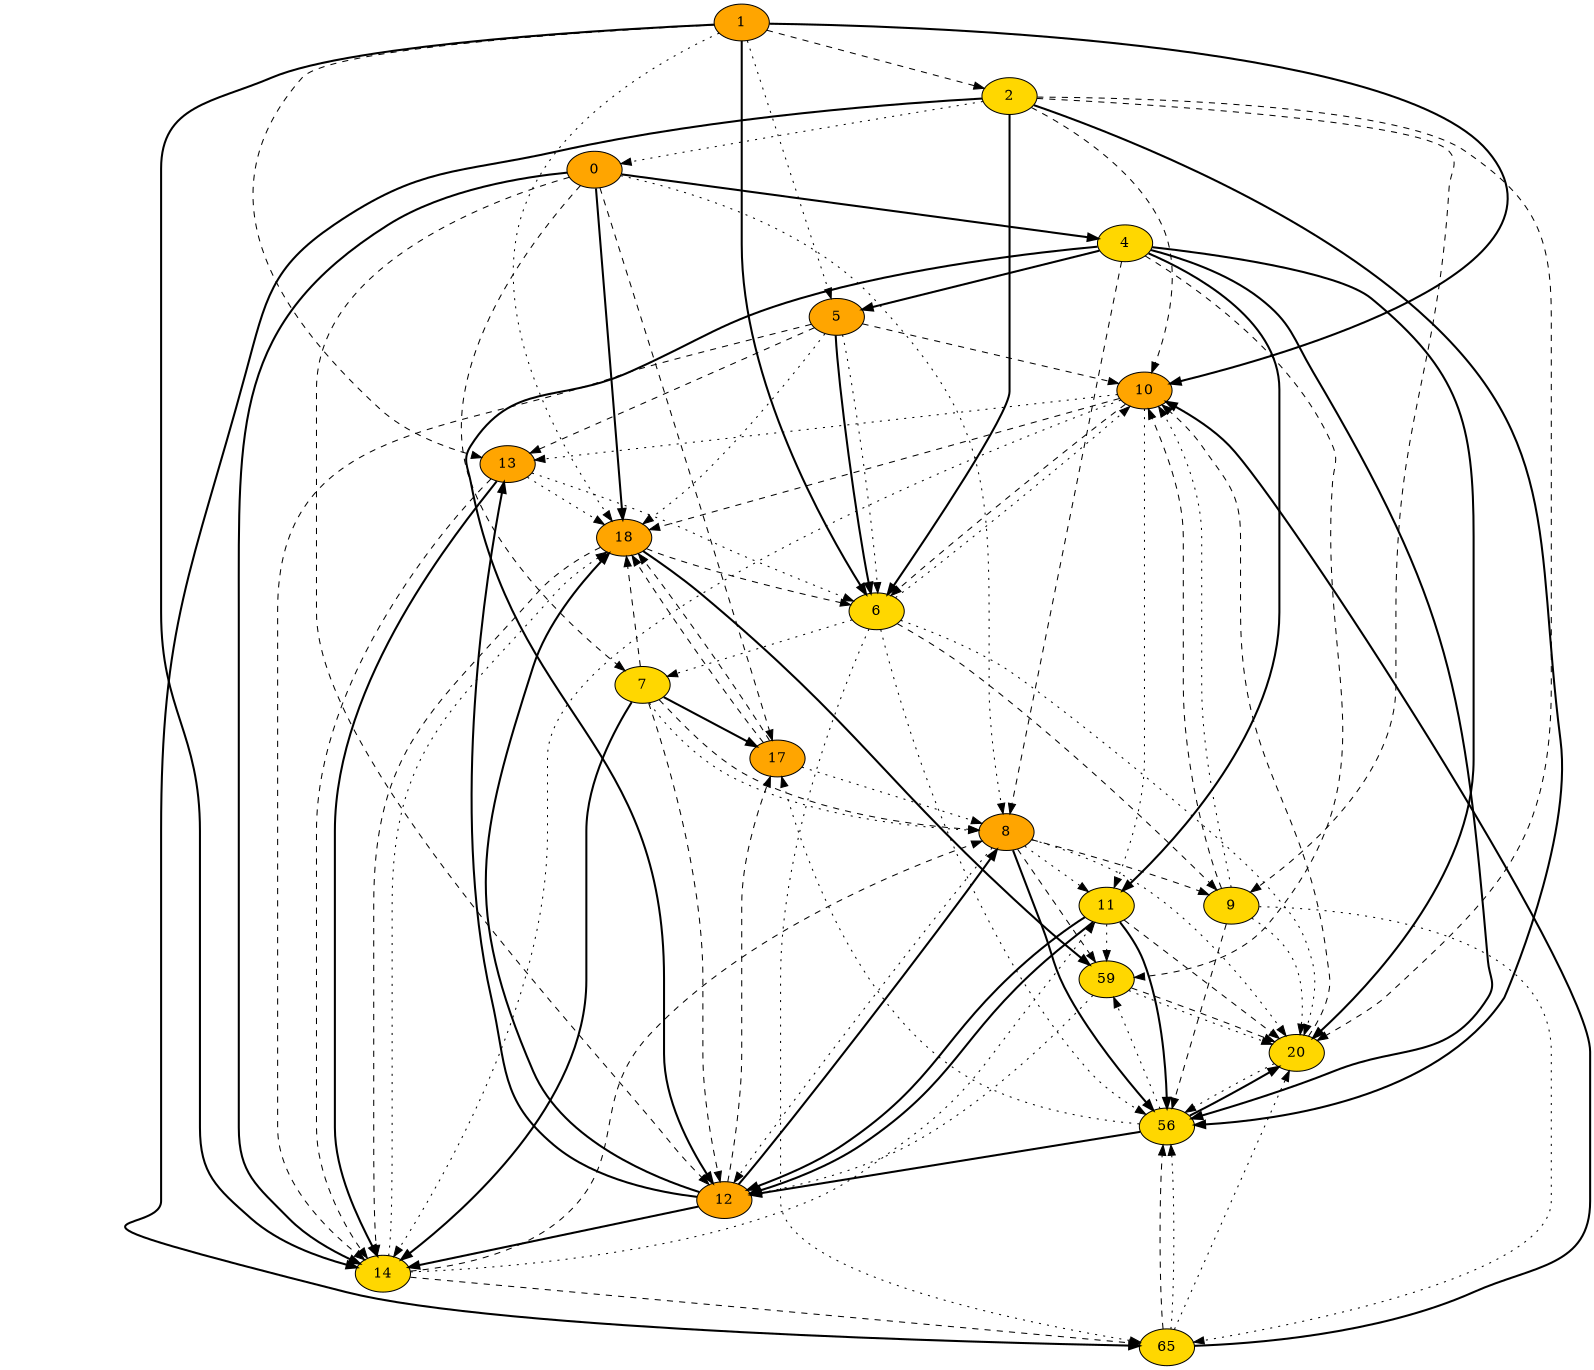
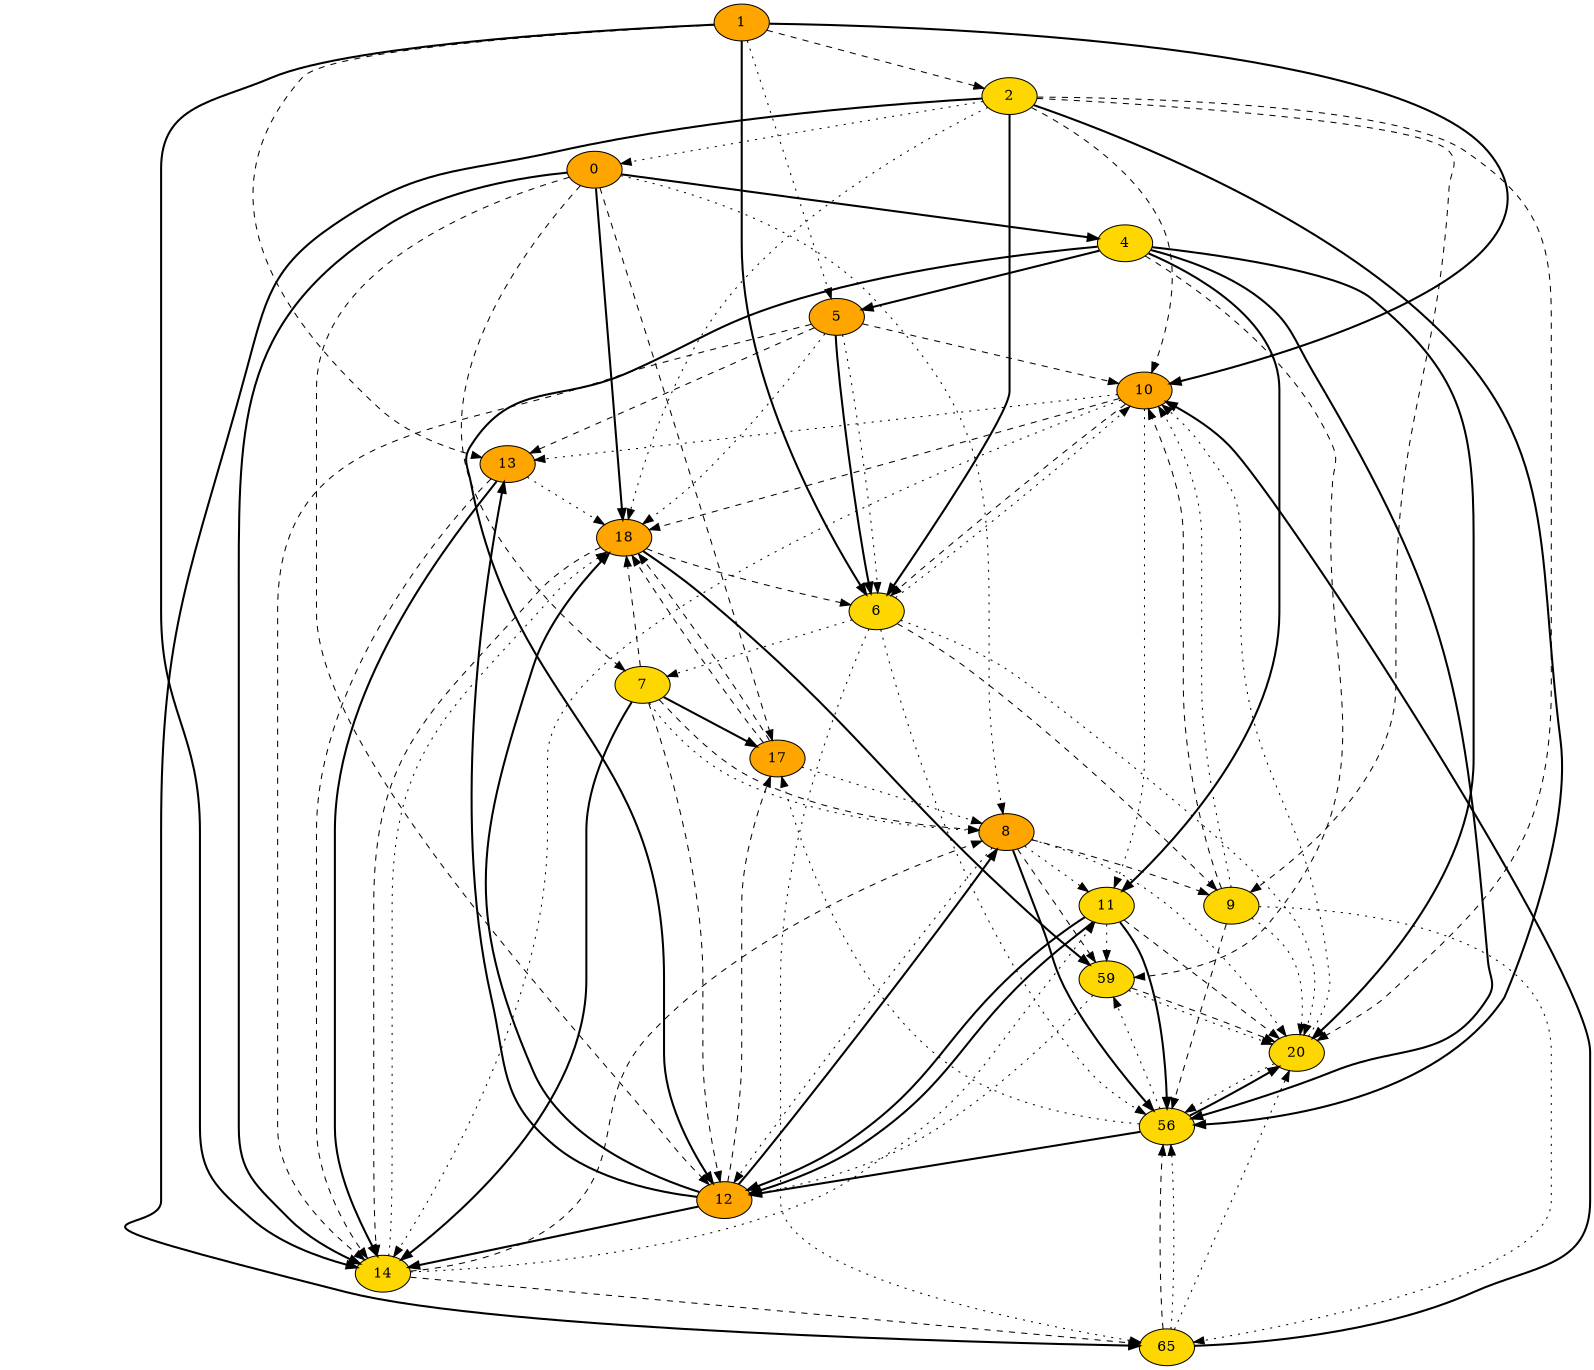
  digraph {
    node [fillcolor=gold style=filled]
    edge [style=dotted]
    1 [fillcolor=orange height=0.5 width=0.75]
    5 [fillcolor=orange height=0.5 width=0.75]
    10 [fillcolor=orange height=0.5 width=0.75]
    13 [fillcolor=orange height=0.5 width=0.75]
    18 [fillcolor=orange height=0.5 width=0.75]
    2 [height=0.5 width=0.75]
    6 [height=0.5 width=0.75]
    14 [height=0.5 width=0.75]
    11 [height=0.5 width=0.75]
    n10 [height=0.5 label=59 width=0.75]
    9 [height=0.5 width=0.75]
    n12 [height=0.5 label=65 width=0.75]
    20 [height=0.5 width=0.75]
    n14 [fillcolor=orange height=0.5 label=0 width=0.75]
    n15 [height=0.5 label=56 width=0.75]
    7 [height=0.5 width=0.75]
    8 [fillcolor=orange height=0.5 width=0.75]
    12 [fillcolor=orange height=0.5 width=0.75]
    17 [fillcolor=orange height=0.5 width=0.75]
    4 [height=0.5 width=0.75]
    1 -> 5
    1 -> 10 [style=bold]
    1 -> 13 [style=dashed]
-   1 -> 18
+   2 -> 18
    1 -> 2 [style=dashed]
    1 -> 6 [style=bold]
    1 -> 14 [style=bold]
    5 -> 10 [style=dashed]
    5 -> 13 [style=dashed]
    5 -> 18
    5 -> 6 [style=bold]
    5 -> 6
    5 -> 14 [style=dashed]
    10 -> 13
    10 -> 18 [style=dashed]
    10 -> 6 [style=dashed]
    10 -> 14
    10 -> 11
    13 -> 18
-   13 -> 6
    13 -> 14 [style=dashed]
    13 -> 14 [style=bold]
    18 -> 6 [style=dashed]
    18 -> 14 [style=dashed]
    18 -> n10 [style=bold]
    2 -> 10 [style=dashed]
    2 -> 6 [style=bold]
    2 -> 9 [style=dashed]
    2 -> n12 [style=bold]
    2 -> 20 [style=dashed]
    2 -> n14
    2 -> n15 [style=bold]
    6 -> 10
    6 -> 9 [style=dashed]
    6 -> n12
    6 -> 20
    6 -> n15
    6 -> 7
    14 -> 18
    14 -> 11
    14 -> n12 [style=dashed]
    14 -> 8 [style=dashed]
    11 -> n10
    11 -> 20 [style=dashed]
    11 -> n15 [style=bold]
    11 -> 12 [style=bold]
    11 -> 12 [style=bold]
    n10 -> 20
    n10 -> 20 [style=dashed]
    n10 -> 12
    9 -> 10 [style=dashed]
    9 -> 10
    9 -> n12
    9 -> 20
    9 -> n15 [style=dashed]
    n12 -> 10 [style=bold]
    n12 -> 20
    n12 -> n15 [style=dashed]
    n12 -> n15
-   20 -> 10 [style=dashed]
+   20 -> 10
    20 -> n15
    n14 -> 18 [style=bold]
    n14 -> 14 [style=bold]
    n14 -> 7 [style=dashed]
    n14 -> 8
    n14 -> 12 [style=dashed]
    n14 -> 17 [style=dashed]
    n14 -> 4 [style=bold]
    n15 -> n10
    n15 -> 20 [style=bold]
    n15 -> 12 [style=bold]
    n15 -> 17
    7 -> 18 [style=dashed]
    7 -> 14 [style=bold]
    7 -> 8
    7 -> 8 [style=dashed]
    7 -> 12 [style=dashed]
    7 -> 17 [style=bold]
    8 -> 11
    8 -> n10 [style=dashed]
    8 -> 9 [style=dashed]
    8 -> 20
    8 -> n15 [style=bold]
    8 -> 12
    12 -> 13 [style=bold]
    12 -> 18 [style=bold]
    12 -> 14 [style=bold]
    12 -> 8 [style=bold]
    12 -> 17 [style=dashed]
    17 -> 18 [style=dashed]
    17 -> 18 [style=dashed]
    17 -> 8
    4 -> 5 [style=bold]
    4 -> 11 [style=bold]
    4 -> n10 [style=dashed]
    4 -> 20 [style=bold]
    4 -> n15 [style=bold]
-   4 -> 8 [style=dashed]
    4 -> 12 [style=bold]
  }
